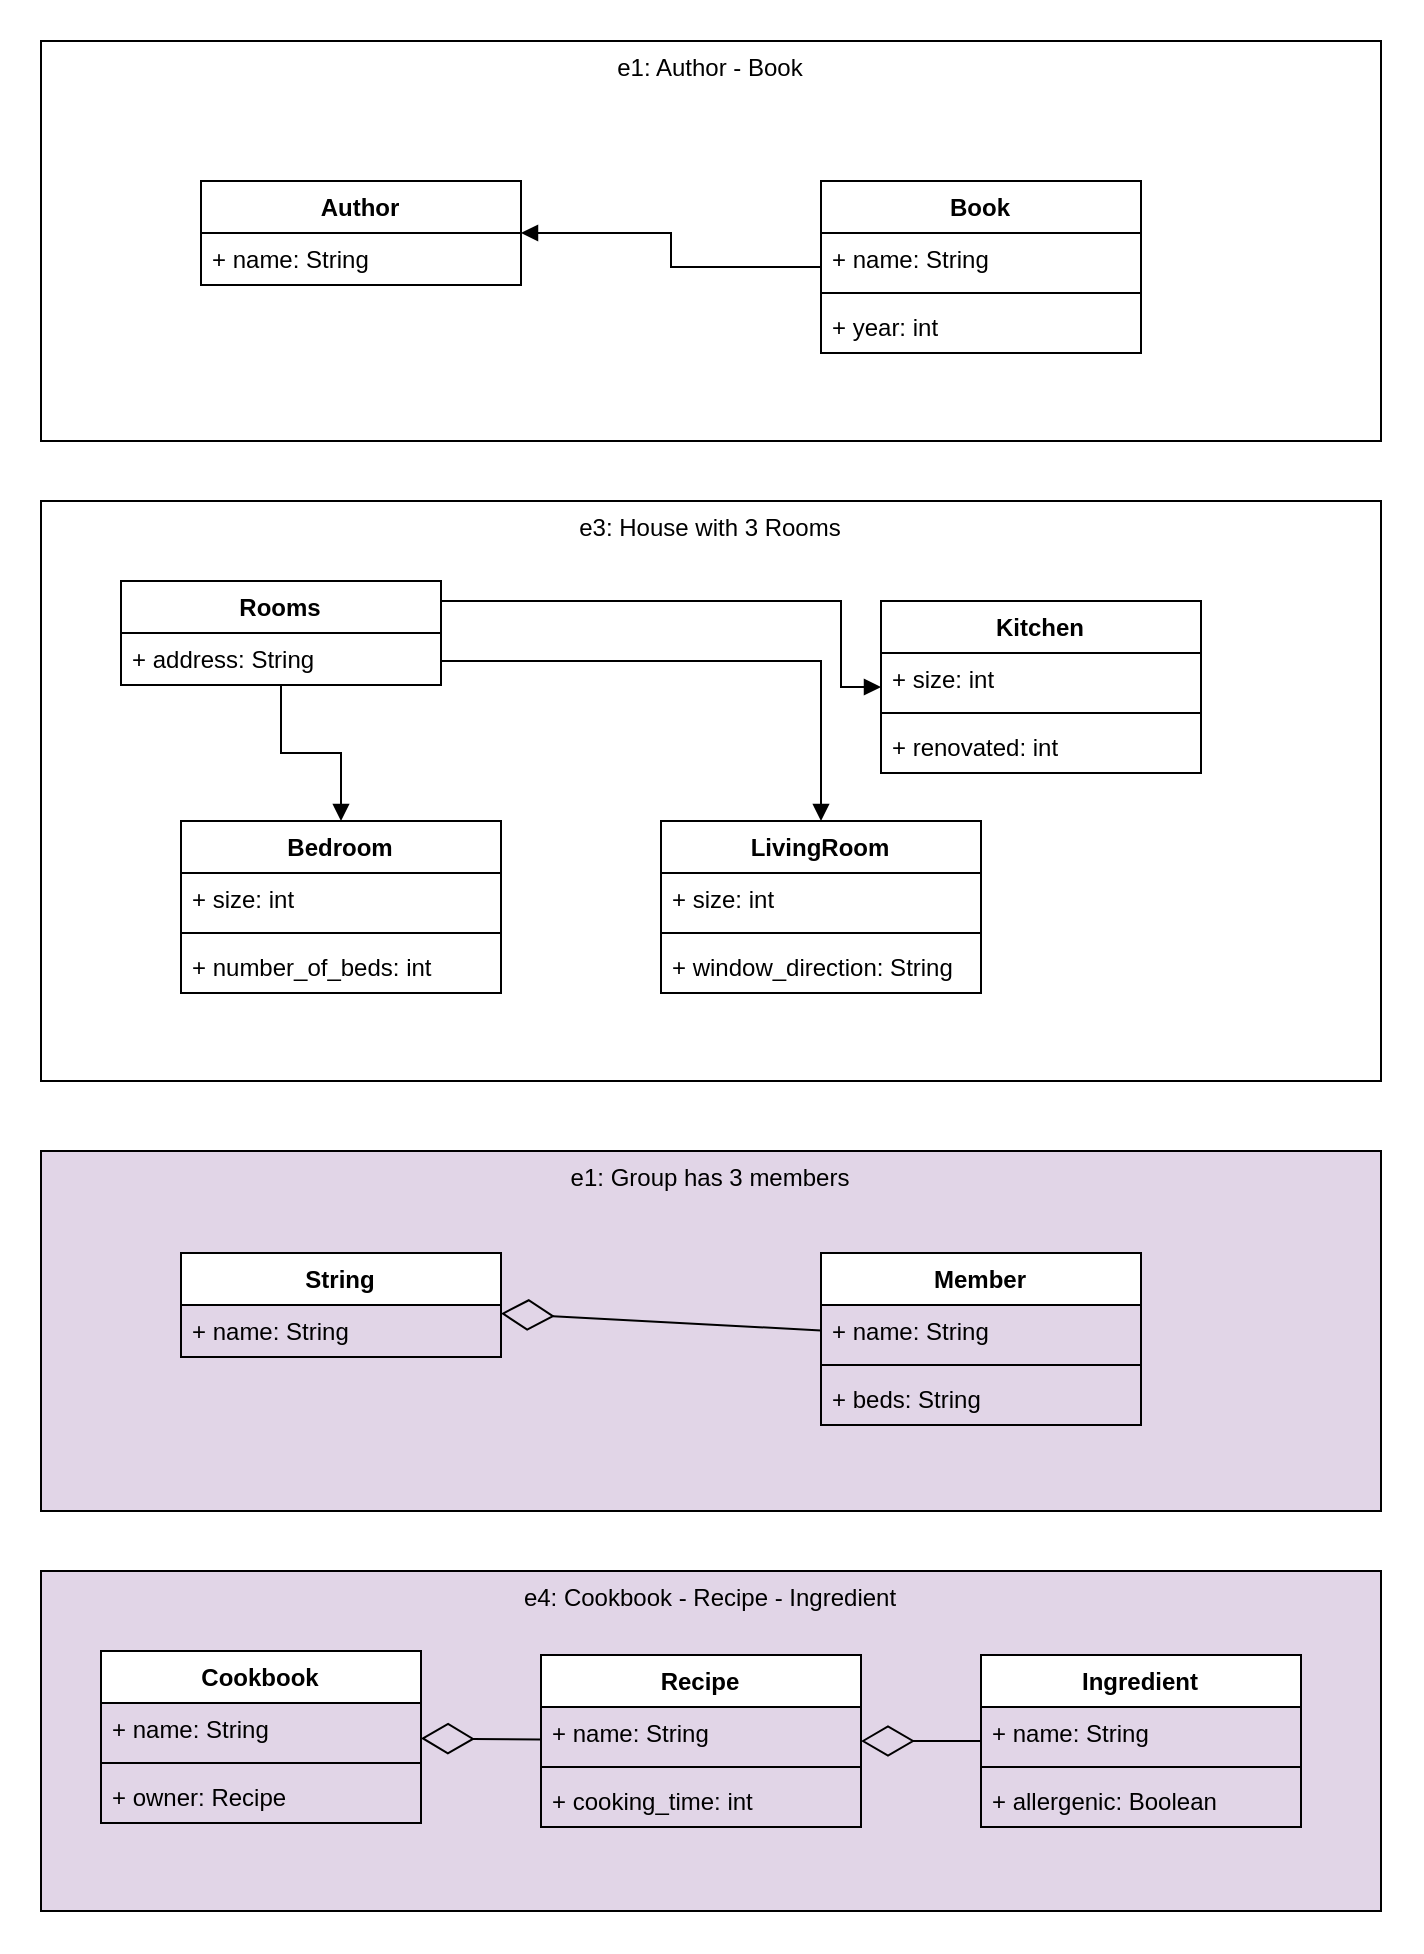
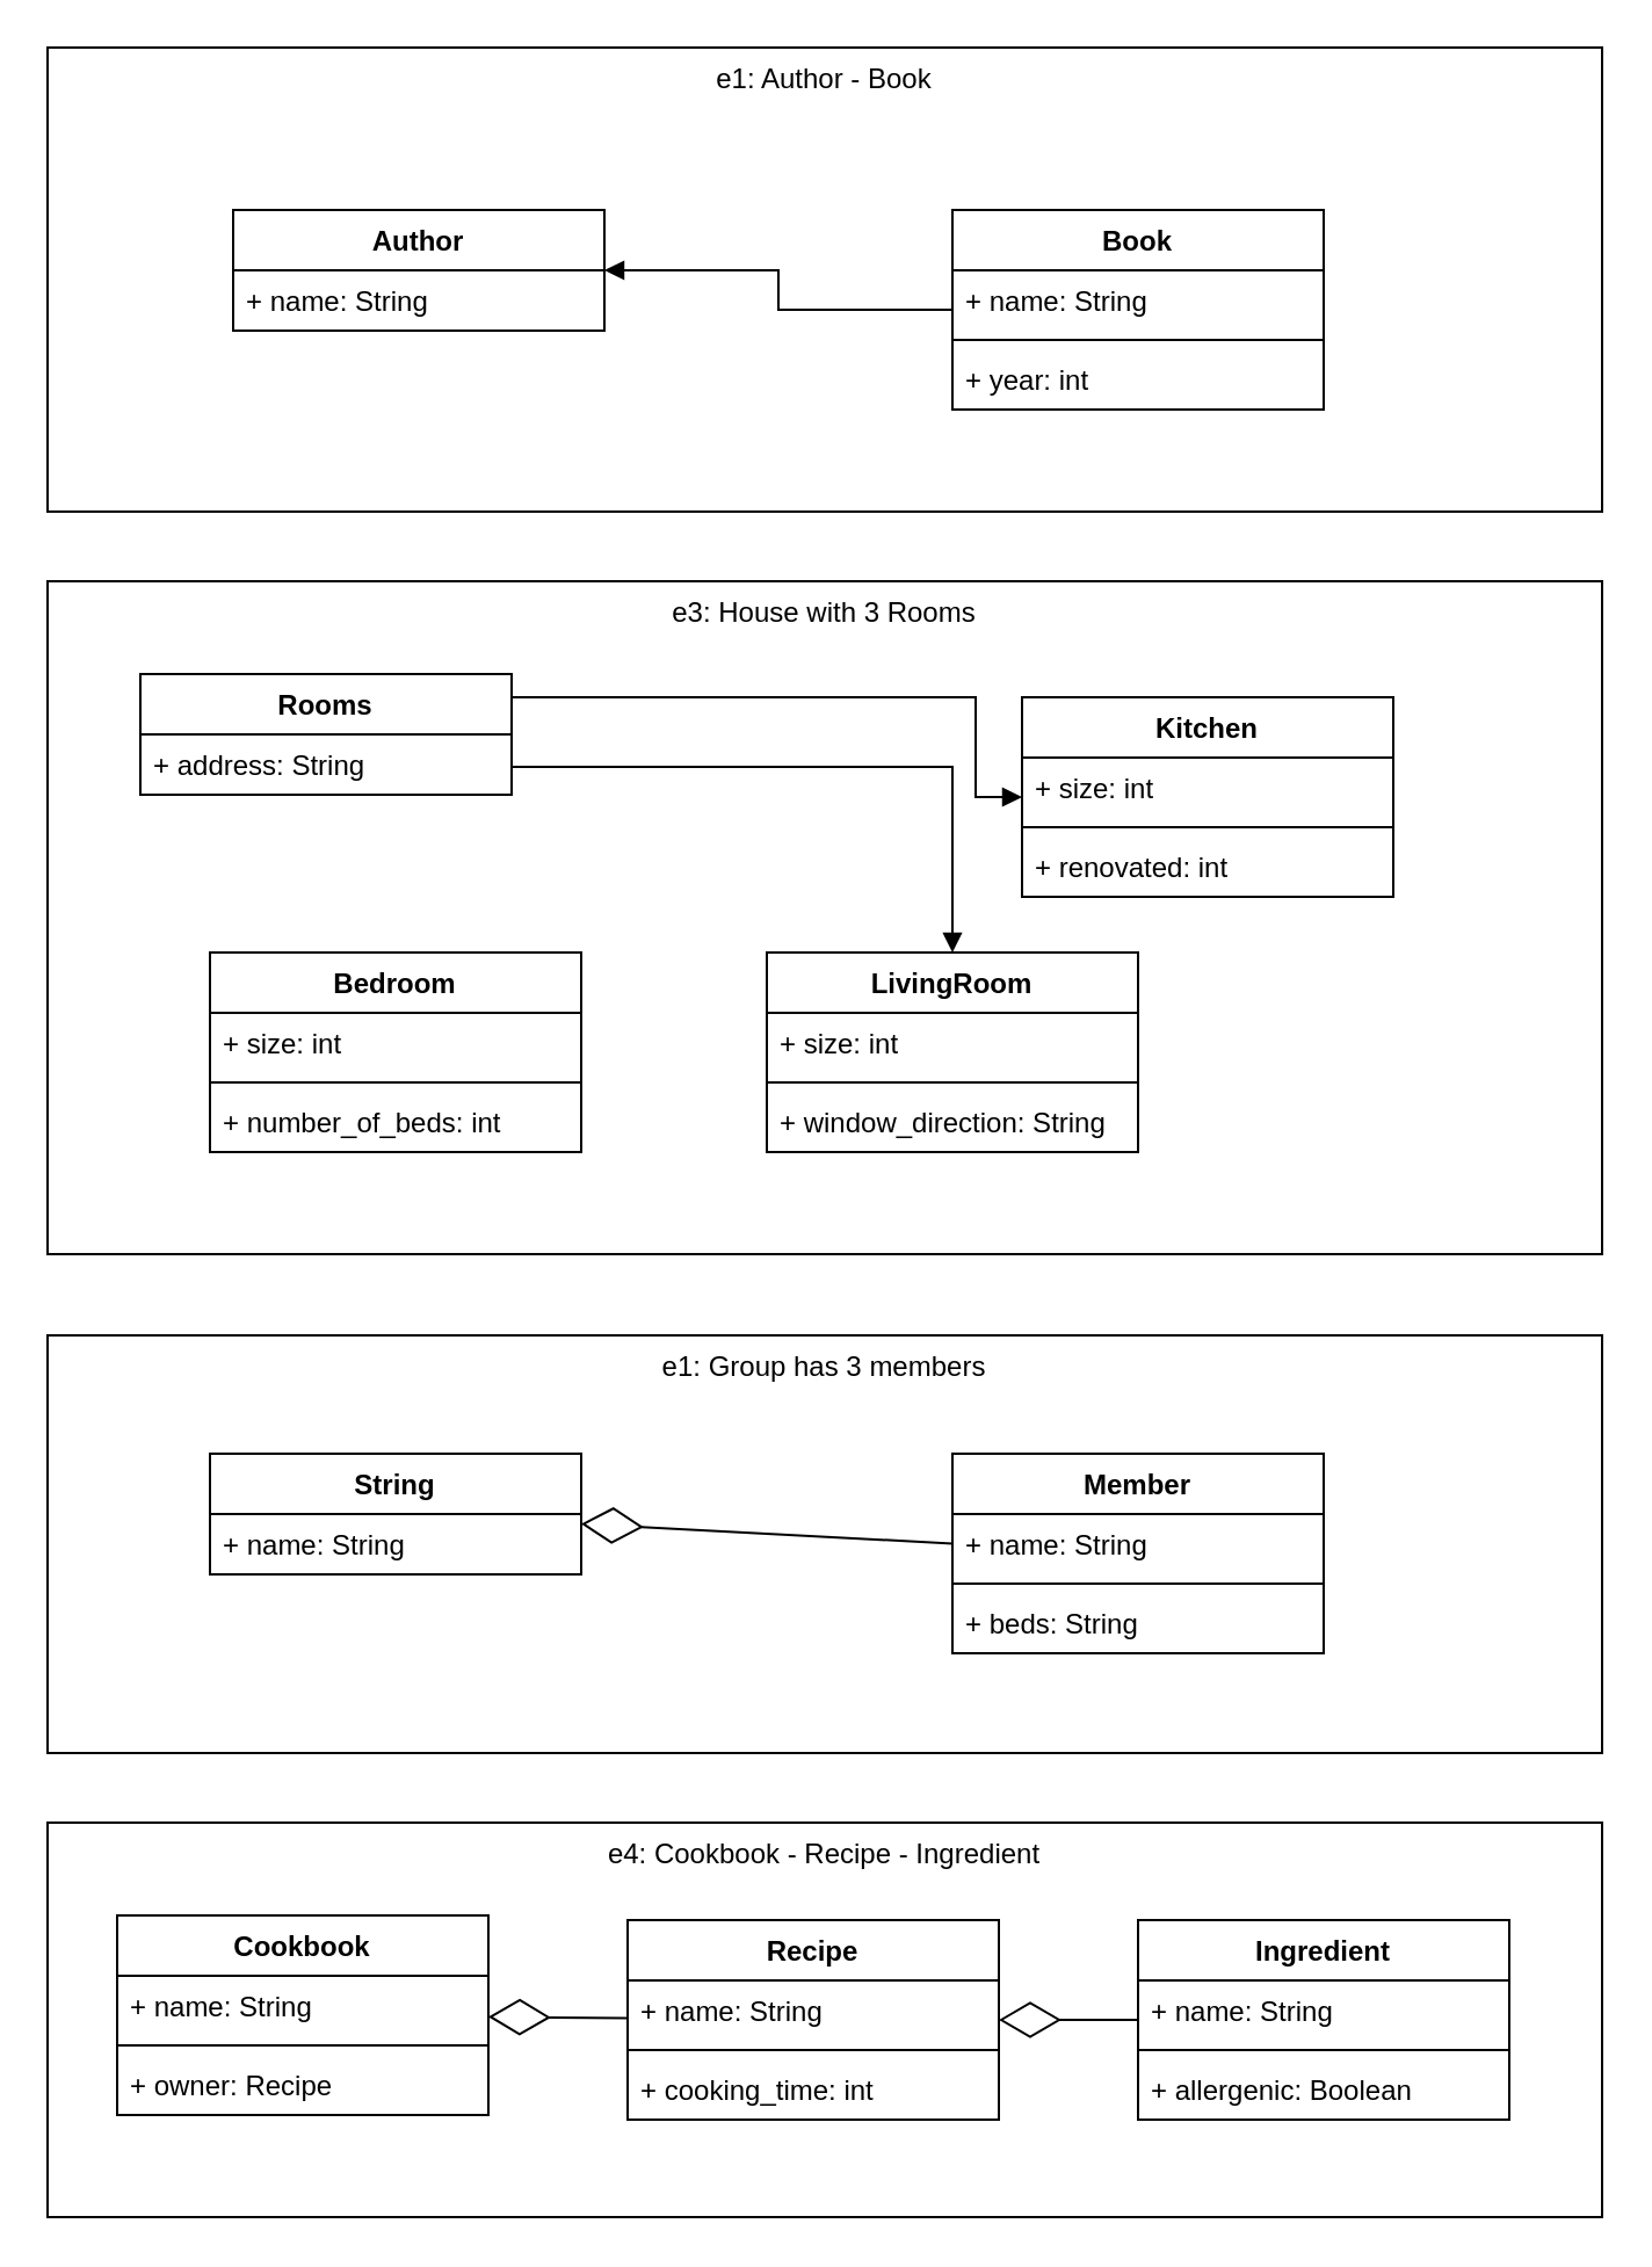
  <mxCell id="0" />
  <mxCell id="1" parent="0" />
  <mxCell id="2" value="e1: Author - Book" style="rounded=0;whiteSpace=wrap;html=1;verticalAlign=top;" vertex="1" parent="1"><mxGeometry x="20" y="20" width="670" height="200" as="geometry" /></mxCell>
  <mxCell id="3" value="Author" style="swimlane;fontStyle=1;align=center;verticalAlign=top;childLayout=stackLayout;horizontal=1;startSize=26;horizontalStack=0;resizeParent=1;resizeParentMax=0;resizeLast=0;collapsible=1;marginBottom=0;" vertex="1" parent="1"><mxGeometry x="100" y="90" width="160" height="52" as="geometry" /></mxCell>
  <mxCell id="4" value="+ name: String" style="text;strokeColor=none;fillColor=none;align=left;verticalAlign=top;spacingLeft=4;spacingRight=4;overflow=hidden;rotatable=0;points=[[0,0.5],[1,0.5]];portConstraint=eastwest;" vertex="1" parent="3"><mxGeometry y="26" width="160" height="26" as="geometry" /></mxCell>
  <mxCell id="5" value="Book" style="swimlane;fontStyle=1;align=center;verticalAlign=top;childLayout=stackLayout;horizontal=1;startSize=26;horizontalStack=0;resizeParent=1;resizeParentMax=0;resizeLast=0;collapsible=1;marginBottom=0;" vertex="1" parent="1"><mxGeometry x="410" y="90" width="160" height="86" as="geometry" /></mxCell>
  <mxCell id="6" value="+ name: String" style="text;strokeColor=none;fillColor=none;align=left;verticalAlign=top;spacingLeft=4;spacingRight=4;overflow=hidden;rotatable=0;points=[[0,0.5],[1,0.5]];portConstraint=eastwest;" vertex="1" parent="5"><mxGeometry y="26" width="160" height="26" as="geometry" /></mxCell>
  <mxCell id="7" value="" style="line;strokeWidth=1;fillColor=none;align=left;verticalAlign=middle;spacingTop=-1;spacingLeft=3;spacingRight=3;rotatable=0;labelPosition=right;points=[];portConstraint=eastwest;" vertex="1" parent="5"><mxGeometry y="52" width="160" height="8" as="geometry" /></mxCell>
  <mxCell id="8" value="+ year: int&#10;" style="text;strokeColor=none;fillColor=none;align=left;verticalAlign=top;spacingLeft=4;spacingRight=4;overflow=hidden;rotatable=0;points=[[0,0.5],[1,0.5]];portConstraint=eastwest;" vertex="1" parent="5"><mxGeometry y="60" width="160" height="26" as="geometry" /></mxCell>
  <mxCell id="9" value="" style="endArrow=block;endFill=1;html=1;edgeStyle=orthogonalEdgeStyle;align=left;verticalAlign=top;rounded=0;" edge="1" parent="1" source="5" target="3"><mxGeometry x="-1" relative="1" as="geometry"><mxPoint x="300" y="440" as="sourcePoint" /><mxPoint x="460" y="440" as="targetPoint" /></mxGeometry></mxCell>
- <mxCell id="10" value="e1: Group has 3 members" style="rounded=0;whiteSpace=wrap;html=1;verticalAlign=top;fillColor=#e1d5e7;" vertex="1" parent="1"><mxGeometry x="20" y="575" width="670" height="180" as="geometry" /></mxCell>
+ <mxCell id="10" value="e1: Group has 3 members" style="rounded=0;whiteSpace=wrap;html=1;verticalAlign=top;" vertex="1" parent="1"><mxGeometry x="20" y="575" width="670" height="180" as="geometry" /></mxCell>
  <mxCell id="11" value="String" style="swimlane;fontStyle=1;align=center;verticalAlign=top;childLayout=stackLayout;horizontal=1;startSize=26;horizontalStack=0;resizeParent=1;resizeParentMax=0;resizeLast=0;collapsible=1;marginBottom=0;" vertex="1" parent="1"><mxGeometry x="90" y="626" width="160" height="52" as="geometry" /></mxCell>
  <mxCell id="12" value="+ name: String" style="text;strokeColor=none;fillColor=none;align=left;verticalAlign=top;spacingLeft=4;spacingRight=4;overflow=hidden;rotatable=0;points=[[0,0.5],[1,0.5]];portConstraint=eastwest;" vertex="1" parent="11"><mxGeometry y="26" width="160" height="26" as="geometry" /></mxCell>
  <mxCell id="13" value="Member" style="swimlane;fontStyle=1;align=center;verticalAlign=top;childLayout=stackLayout;horizontal=1;startSize=26;horizontalStack=0;resizeParent=1;resizeParentMax=0;resizeLast=0;collapsible=1;marginBottom=0;" vertex="1" parent="1"><mxGeometry x="410" y="626" width="160" height="86" as="geometry" /></mxCell>
  <mxCell id="14" value="+ name: String" style="text;strokeColor=none;fillColor=none;align=left;verticalAlign=top;spacingLeft=4;spacingRight=4;overflow=hidden;rotatable=0;points=[[0,0.5],[1,0.5]];portConstraint=eastwest;" vertex="1" parent="13"><mxGeometry y="26" width="160" height="26" as="geometry" /></mxCell>
  <mxCell id="15" value="" style="line;strokeWidth=1;fillColor=none;align=left;verticalAlign=middle;spacingTop=-1;spacingLeft=3;spacingRight=3;rotatable=0;labelPosition=right;points=[];portConstraint=eastwest;" vertex="1" parent="13"><mxGeometry y="52" width="160" height="8" as="geometry" /></mxCell>
  <mxCell id="16" value="+ beds: String" style="text;strokeColor=none;fillColor=none;align=left;verticalAlign=top;spacingLeft=4;spacingRight=4;overflow=hidden;rotatable=0;points=[[0,0.5],[1,0.5]];portConstraint=eastwest;" vertex="1" parent="13"><mxGeometry y="60" width="160" height="26" as="geometry" /></mxCell>
  <mxCell id="17" value="" style="endArrow=diamondThin;endFill=0;endSize=24;html=1;rounded=0;" edge="1" parent="1" source="13" target="11"><mxGeometry width="160" relative="1" as="geometry"><mxPoint x="300" y="685" as="sourcePoint" /><mxPoint x="460" y="685" as="targetPoint" /></mxGeometry></mxCell>
- <mxCell id="18" value="e4: Cookbook - Recipe - Ingredient" style="rounded=0;whiteSpace=wrap;html=1;verticalAlign=top;fillColor=#e1d5e7;" vertex="1" parent="1"><mxGeometry x="20" y="785" width="670" height="170" as="geometry" /></mxCell>
+ <mxCell id="18" value="e4: Cookbook - Recipe - Ingredient" style="rounded=0;whiteSpace=wrap;html=1;verticalAlign=top;" vertex="1" parent="1"><mxGeometry x="20" y="785" width="670" height="170" as="geometry" /></mxCell>
  <mxCell id="19" value="Cookbook" style="swimlane;fontStyle=1;align=center;verticalAlign=top;childLayout=stackLayout;horizontal=1;startSize=26;horizontalStack=0;resizeParent=1;resizeParentMax=0;resizeLast=0;collapsible=1;marginBottom=0;" vertex="1" parent="1"><mxGeometry x="50" y="825" width="160" height="86" as="geometry" /></mxCell>
  <mxCell id="20" value="+ name: String" style="text;strokeColor=none;fillColor=none;align=left;verticalAlign=top;spacingLeft=4;spacingRight=4;overflow=hidden;rotatable=0;points=[[0,0.5],[1,0.5]];portConstraint=eastwest;" vertex="1" parent="19"><mxGeometry y="26" width="160" height="26" as="geometry" /></mxCell>
  <mxCell id="21" value="" style="line;strokeWidth=1;fillColor=none;align=left;verticalAlign=middle;spacingTop=-1;spacingLeft=3;spacingRight=3;rotatable=0;labelPosition=right;points=[];portConstraint=eastwest;" vertex="1" parent="19"><mxGeometry y="52" width="160" height="8" as="geometry" /></mxCell>
  <mxCell id="22" value="+ owner: Recipe" style="text;strokeColor=none;fillColor=none;align=left;verticalAlign=top;spacingLeft=4;spacingRight=4;overflow=hidden;rotatable=0;points=[[0,0.5],[1,0.5]];portConstraint=eastwest;" vertex="1" parent="19"><mxGeometry y="60" width="160" height="26" as="geometry" /></mxCell>
  <mxCell id="23" value="Recipe" style="swimlane;fontStyle=1;align=center;verticalAlign=top;childLayout=stackLayout;horizontal=1;startSize=26;horizontalStack=0;resizeParent=1;resizeParentMax=0;resizeLast=0;collapsible=1;marginBottom=0;" vertex="1" parent="1"><mxGeometry x="270" y="827" width="160" height="86" as="geometry" /></mxCell>
  <mxCell id="24" value="+ name: String" style="text;strokeColor=none;fillColor=none;align=left;verticalAlign=top;spacingLeft=4;spacingRight=4;overflow=hidden;rotatable=0;points=[[0,0.5],[1,0.5]];portConstraint=eastwest;" vertex="1" parent="23"><mxGeometry y="26" width="160" height="26" as="geometry" /></mxCell>
  <mxCell id="25" value="" style="line;strokeWidth=1;fillColor=none;align=left;verticalAlign=middle;spacingTop=-1;spacingLeft=3;spacingRight=3;rotatable=0;labelPosition=right;points=[];portConstraint=eastwest;" vertex="1" parent="23"><mxGeometry y="52" width="160" height="8" as="geometry" /></mxCell>
  <mxCell id="26" value="+ cooking_time: int" style="text;strokeColor=none;fillColor=none;align=left;verticalAlign=top;spacingLeft=4;spacingRight=4;overflow=hidden;rotatable=0;points=[[0,0.5],[1,0.5]];portConstraint=eastwest;" vertex="1" parent="23"><mxGeometry y="60" width="160" height="26" as="geometry" /></mxCell>
  <mxCell id="27" value="Ingredient" style="swimlane;fontStyle=1;align=center;verticalAlign=top;childLayout=stackLayout;horizontal=1;startSize=26;horizontalStack=0;resizeParent=1;resizeParentMax=0;resizeLast=0;collapsible=1;marginBottom=0;" vertex="1" parent="1"><mxGeometry x="490" y="827" width="160" height="86" as="geometry" /></mxCell>
  <mxCell id="28" value="+ name: String" style="text;strokeColor=none;fillColor=none;align=left;verticalAlign=top;spacingLeft=4;spacingRight=4;overflow=hidden;rotatable=0;points=[[0,0.5],[1,0.5]];portConstraint=eastwest;" vertex="1" parent="27"><mxGeometry y="26" width="160" height="26" as="geometry" /></mxCell>
  <mxCell id="29" value="" style="line;strokeWidth=1;fillColor=none;align=left;verticalAlign=middle;spacingTop=-1;spacingLeft=3;spacingRight=3;rotatable=0;labelPosition=right;points=[];portConstraint=eastwest;" vertex="1" parent="27"><mxGeometry y="52" width="160" height="8" as="geometry" /></mxCell>
  <mxCell id="30" value="+ allergenic: Boolean" style="text;strokeColor=none;fillColor=none;align=left;verticalAlign=top;spacingLeft=4;spacingRight=4;overflow=hidden;rotatable=0;points=[[0,0.5],[1,0.5]];portConstraint=eastwest;" vertex="1" parent="27"><mxGeometry y="60" width="160" height="26" as="geometry" /></mxCell>
  <mxCell id="31" value="" style="endArrow=diamondThin;endFill=0;endSize=24;html=1;rounded=0;" edge="1" parent="1" source="23" target="19"><mxGeometry width="160" relative="1" as="geometry"><mxPoint x="300" y="735" as="sourcePoint" /><mxPoint x="460" y="735" as="targetPoint" /></mxGeometry></mxCell>
  <mxCell id="32" value="" style="endArrow=diamondThin;endFill=0;endSize=24;html=1;rounded=0;" edge="1" parent="1" source="27" target="23"><mxGeometry width="160" relative="1" as="geometry"><mxPoint x="300" y="735" as="sourcePoint" /><mxPoint x="460" y="735" as="targetPoint" /></mxGeometry></mxCell>
  <mxCell id="33" value="e3: House with 3 Rooms" style="rounded=0;whiteSpace=wrap;html=1;verticalAlign=top;" vertex="1" parent="1"><mxGeometry x="20" y="250" width="670" height="290" as="geometry" /></mxCell>
  <mxCell id="34" value="Rooms" style="swimlane;fontStyle=1;align=center;verticalAlign=top;childLayout=stackLayout;horizontal=1;startSize=26;horizontalStack=0;resizeParent=1;resizeParentMax=0;resizeLast=0;collapsible=1;marginBottom=0;" vertex="1" parent="1"><mxGeometry x="60" y="290" width="160" height="52" as="geometry"><mxRectangle x="90" y="300" width="70" height="26" as="alternateBounds" /></mxGeometry></mxCell>
  <mxCell id="35" value="+ address: String" style="text;strokeColor=none;fillColor=none;align=left;verticalAlign=top;spacingLeft=4;spacingRight=4;overflow=hidden;rotatable=0;points=[[0,0.5],[1,0.5]];portConstraint=eastwest;" vertex="1" parent="34"><mxGeometry y="26" width="160" height="26" as="geometry" /></mxCell>
  <mxCell id="36" value="Kitchen" style="swimlane;fontStyle=1;align=center;verticalAlign=top;childLayout=stackLayout;horizontal=1;startSize=26;horizontalStack=0;resizeParent=1;resizeParentMax=0;resizeLast=0;collapsible=1;marginBottom=0;" vertex="1" parent="1"><mxGeometry x="440" y="300" width="160" height="86" as="geometry" /></mxCell>
  <mxCell id="37" value="+ size: int" style="text;strokeColor=none;fillColor=none;align=left;verticalAlign=top;spacingLeft=4;spacingRight=4;overflow=hidden;rotatable=0;points=[[0,0.5],[1,0.5]];portConstraint=eastwest;" vertex="1" parent="36"><mxGeometry y="26" width="160" height="26" as="geometry" /></mxCell>
  <mxCell id="38" value="" style="line;strokeWidth=1;fillColor=none;align=left;verticalAlign=middle;spacingTop=-1;spacingLeft=3;spacingRight=3;rotatable=0;labelPosition=right;points=[];portConstraint=eastwest;" vertex="1" parent="36"><mxGeometry y="52" width="160" height="8" as="geometry" /></mxCell>
  <mxCell id="39" value="+ renovated: int" style="text;strokeColor=none;fillColor=none;align=left;verticalAlign=top;spacingLeft=4;spacingRight=4;overflow=hidden;rotatable=0;points=[[0,0.5],[1,0.5]];portConstraint=eastwest;" vertex="1" parent="36"><mxGeometry y="60" width="160" height="26" as="geometry" /></mxCell>
  <mxCell id="40" value="Bedroom" style="swimlane;fontStyle=1;align=center;verticalAlign=top;childLayout=stackLayout;horizontal=1;startSize=26;horizontalStack=0;resizeParent=1;resizeParentMax=0;resizeLast=0;collapsible=1;marginBottom=0;" vertex="1" parent="1"><mxGeometry x="90" y="410" width="160" height="86" as="geometry" /></mxCell>
  <mxCell id="41" value="+ size: int" style="text;strokeColor=none;fillColor=none;align=left;verticalAlign=top;spacingLeft=4;spacingRight=4;overflow=hidden;rotatable=0;points=[[0,0.5],[1,0.5]];portConstraint=eastwest;" vertex="1" parent="40"><mxGeometry y="26" width="160" height="26" as="geometry" /></mxCell>
  <mxCell id="42" value="" style="line;strokeWidth=1;fillColor=none;align=left;verticalAlign=middle;spacingTop=-1;spacingLeft=3;spacingRight=3;rotatable=0;labelPosition=right;points=[];portConstraint=eastwest;" vertex="1" parent="40"><mxGeometry y="52" width="160" height="8" as="geometry" /></mxCell>
  <mxCell id="43" value="+ number_of_beds: int" style="text;strokeColor=none;fillColor=none;align=left;verticalAlign=top;spacingLeft=4;spacingRight=4;overflow=hidden;rotatable=0;points=[[0,0.5],[1,0.5]];portConstraint=eastwest;" vertex="1" parent="40"><mxGeometry y="60" width="160" height="26" as="geometry" /></mxCell>
  <mxCell id="44" value="LivingRoom" style="swimlane;fontStyle=1;align=center;verticalAlign=top;childLayout=stackLayout;horizontal=1;startSize=26;horizontalStack=0;resizeParent=1;resizeParentMax=0;resizeLast=0;collapsible=1;marginBottom=0;" vertex="1" parent="1"><mxGeometry x="330" y="410" width="160" height="86" as="geometry" /></mxCell>
  <mxCell id="45" value="+ size: int" style="text;strokeColor=none;fillColor=none;align=left;verticalAlign=top;spacingLeft=4;spacingRight=4;overflow=hidden;rotatable=0;points=[[0,0.5],[1,0.5]];portConstraint=eastwest;" vertex="1" parent="44"><mxGeometry y="26" width="160" height="26" as="geometry" /></mxCell>
  <mxCell id="46" value="" style="line;strokeWidth=1;fillColor=none;align=left;verticalAlign=middle;spacingTop=-1;spacingLeft=3;spacingRight=3;rotatable=0;labelPosition=right;points=[];portConstraint=eastwest;" vertex="1" parent="44"><mxGeometry y="52" width="160" height="8" as="geometry" /></mxCell>
  <mxCell id="47" value="+ window_direction: String" style="text;strokeColor=none;fillColor=none;align=left;verticalAlign=top;spacingLeft=4;spacingRight=4;overflow=hidden;rotatable=0;points=[[0,0.5],[1,0.5]];portConstraint=eastwest;" vertex="1" parent="44"><mxGeometry y="60" width="160" height="26" as="geometry" /></mxCell>
  <mxCell id="48" value="" style="endArrow=block;endFill=1;html=1;edgeStyle=orthogonalEdgeStyle;align=left;verticalAlign=top;rounded=0;" edge="1" parent="1" source="34" target="36"><mxGeometry x="-1" relative="1" as="geometry"><mxPoint x="300" y="410" as="sourcePoint" /><mxPoint x="460" y="410" as="targetPoint" /><Array as="points"><mxPoint x="420" y="300" /><mxPoint x="420" y="343" /></Array></mxGeometry></mxCell>
  <mxCell id="49" value="" style="endArrow=block;endFill=1;html=1;edgeStyle=orthogonalEdgeStyle;align=left;verticalAlign=top;rounded=0;" edge="1" parent="1" source="34" target="44"><mxGeometry x="-1" relative="1" as="geometry"><mxPoint x="300" y="410" as="sourcePoint" /><mxPoint x="460" y="410" as="targetPoint" /><Array as="points"><mxPoint x="410" y="330" /></Array></mxGeometry></mxCell>
- <mxCell id="50" value="" style="endArrow=block;endFill=1;html=1;edgeStyle=orthogonalEdgeStyle;align=left;verticalAlign=top;rounded=0;" edge="1" parent="1" source="34" target="40"><mxGeometry x="-1" relative="1" as="geometry"><mxPoint x="300" y="410" as="sourcePoint" /><mxPoint x="460" y="410" as="targetPoint" /></mxGeometry></mxCell>
